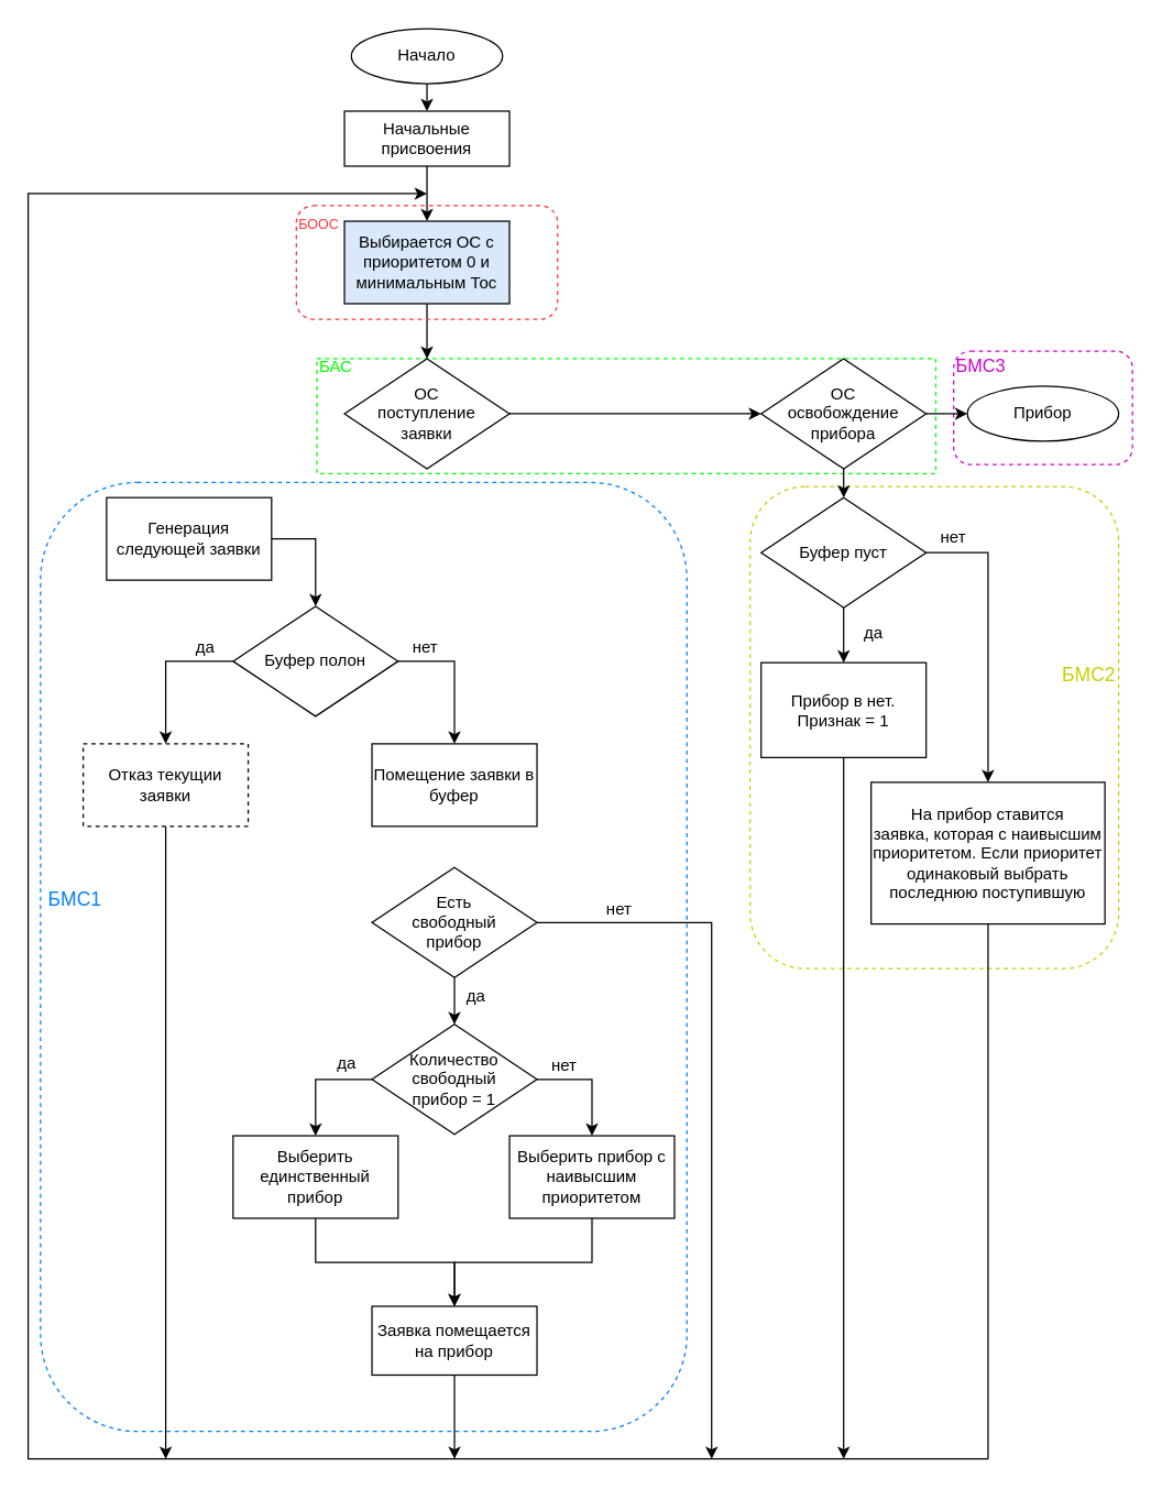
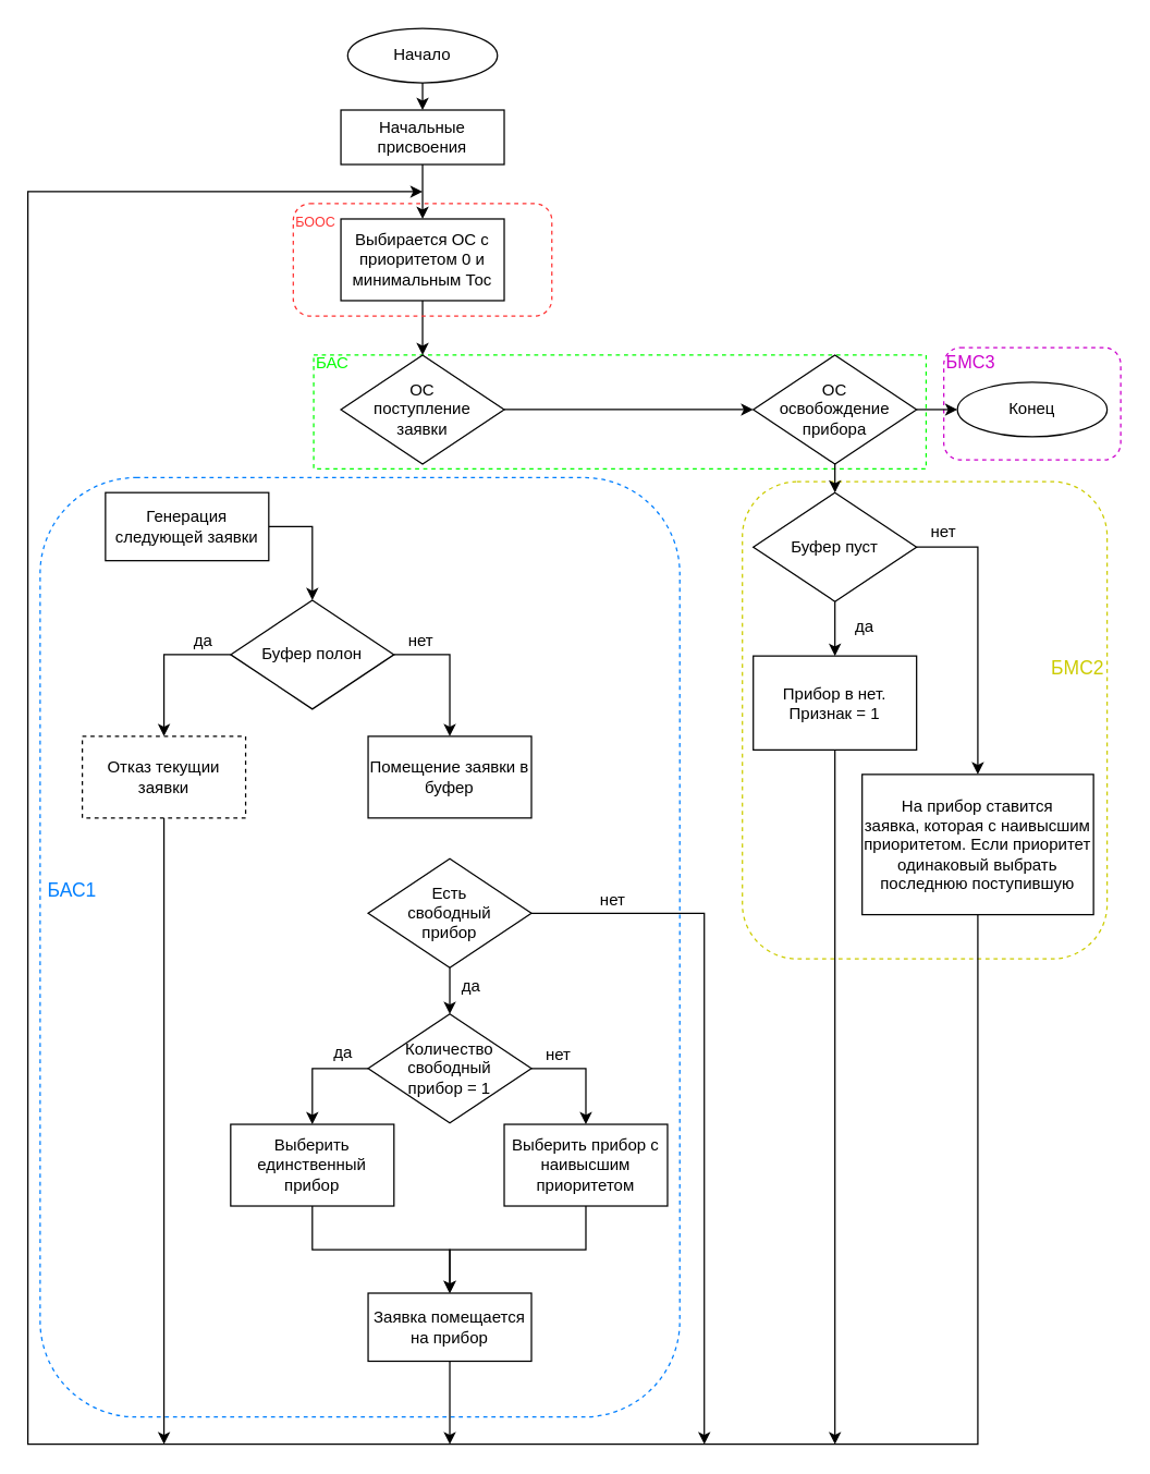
  <mxCell id="0" />
  <mxCell id="1" parent="0" />
- <mxCell id="2" value="&lt;font style=&quot;font-size: 14px&quot;&gt;&lt;font color=&quot;#007fff&quot; style=&quot;font-size: 14px&quot;&gt;&amp;nbsp;БМС1&lt;br&gt;&lt;br&gt;&lt;br&gt;&lt;br&gt;&lt;br&gt;&lt;/font&gt;&lt;br&gt;&lt;/font&gt;" style="rounded=1;whiteSpace=wrap;html=1;fillColor=none;dashed=1;align=left;shadow=0;strokeColor=#007FFF;" vertex="1" parent="1"><mxGeometry x="29" y="350" width="470" height="690" as="geometry" /></mxCell>
+ <mxCell id="2" value="&lt;font style=&quot;font-size: 14px&quot;&gt;&lt;font color=&quot;#007fff&quot; style=&quot;font-size: 14px&quot;&gt;&amp;nbsp;БАС1&lt;br&gt;&lt;br&gt;&lt;br&gt;&lt;br&gt;&lt;br&gt;&lt;/font&gt;&lt;br&gt;&lt;/font&gt;" style="rounded=1;whiteSpace=wrap;html=1;fillColor=none;dashed=1;align=left;shadow=0;strokeColor=#007FFF;" vertex="1" parent="1"><mxGeometry x="29" y="350" width="470" height="690" as="geometry" /></mxCell>
  <mxCell id="3" value="&lt;font style=&quot;font-size: 12px&quot;&gt;&lt;font color=&quot;#00ff00&quot; style=&quot;font-size: 12px&quot;&gt;БАС&lt;br&gt;&lt;br&gt;&lt;br&gt;&lt;br&gt;&lt;br&gt;&lt;/font&gt;&lt;br&gt;&lt;/font&gt;" style="rounded=0;whiteSpace=wrap;html=1;fillColor=none;dashed=1;align=left;strokeColor=#00FF00;" vertex="1" parent="1"><mxGeometry x="230" y="260" width="450" height="83.5" as="geometry" /></mxCell>
  <mxCell id="4" style="edgeStyle=orthogonalEdgeStyle;rounded=0;orthogonalLoop=1;jettySize=auto;html=1;exitX=0.5;exitY=1;exitDx=0;exitDy=0;entryX=0.5;entryY=0;entryDx=0;entryDy=0;" edge="1" parent="1" source="5" target="7"><mxGeometry relative="1" as="geometry" /></mxCell>
  <mxCell id="5" value="Начало" style="ellipse;whiteSpace=wrap;html=1;" vertex="1" parent="1"><mxGeometry x="255" y="20" width="110" height="40" as="geometry" /></mxCell>
  <mxCell id="6" style="edgeStyle=orthogonalEdgeStyle;rounded=0;orthogonalLoop=1;jettySize=auto;html=1;exitX=0.5;exitY=1;exitDx=0;exitDy=0;entryX=0.5;entryY=0;entryDx=0;entryDy=0;" edge="1" parent="1" source="7" target="11"><mxGeometry relative="1" as="geometry" /></mxCell>
  <mxCell id="7" value="Начальные присвоения" style="rounded=0;whiteSpace=wrap;html=1;" vertex="1" parent="1"><mxGeometry x="250" y="80" width="120" height="40" as="geometry" /></mxCell>
  <mxCell id="8" style="edgeStyle=orthogonalEdgeStyle;rounded=0;orthogonalLoop=1;jettySize=auto;html=1;exitX=1;exitY=0.5;exitDx=0;exitDy=0;" edge="1" parent="1" source="9" target="41"><mxGeometry relative="1" as="geometry" /></mxCell>
  <mxCell id="9" value="ОС&lt;br&gt;поступление&lt;br&gt;заявки" style="rhombus;whiteSpace=wrap;html=1;" vertex="1" parent="1"><mxGeometry x="250" y="260" width="120" height="80" as="geometry" /></mxCell>
  <mxCell id="10" style="edgeStyle=orthogonalEdgeStyle;rounded=0;orthogonalLoop=1;jettySize=auto;html=1;exitX=0.5;exitY=1;exitDx=0;exitDy=0;entryX=0.5;entryY=0;entryDx=0;entryDy=0;" edge="1" parent="1" source="11" target="9"><mxGeometry relative="1" as="geometry" /></mxCell>
- <mxCell id="11" value="Выбирается ОС с приоритетом 0 и минимальным Тос" style="rounded=0;whiteSpace=wrap;html=1;fillColor=#dae8fc;" vertex="1" parent="1"><mxGeometry x="250" y="160" width="120" height="60" as="geometry" /></mxCell>
+ <mxCell id="11" value="Выбирается ОС с приоритетом 0 и минимальным Тос" style="rounded=0;whiteSpace=wrap;html=1;" vertex="1" parent="1"><mxGeometry x="250" y="160" width="120" height="60" as="geometry" /></mxCell>
  <mxCell id="12" value="&lt;font style=&quot;font-size: 10px&quot;&gt;&lt;font color=&quot;#ff3333&quot;&gt;БООС&lt;/font&gt;&lt;br&gt;&lt;br&gt;&lt;br&gt;&lt;br&gt;&lt;br&gt;&lt;/font&gt;" style="rounded=1;whiteSpace=wrap;html=1;fillColor=none;strokeColor=#FF3333;dashed=1;align=left;" vertex="1" parent="1"><mxGeometry x="215" y="148.75" width="190" height="82.5" as="geometry" /></mxCell>
  <mxCell id="13" style="edgeStyle=orthogonalEdgeStyle;rounded=0;orthogonalLoop=1;jettySize=auto;html=1;exitX=0.5;exitY=1;exitDx=0;exitDy=0;" edge="1" parent="1" source="14"><mxGeometry relative="1" as="geometry"><mxPoint x="120" y="1060" as="targetPoint" /></mxGeometry></mxCell>
  <mxCell id="14" value="Отказ&amp;nbsp;текущии заявки" style="rounded=0;whiteSpace=wrap;html=1;dashed=1;" vertex="1" parent="1"><mxGeometry x="60" y="540" width="120" height="60" as="geometry" /></mxCell>
  <mxCell id="15" style="edgeStyle=orthogonalEdgeStyle;rounded=0;orthogonalLoop=1;jettySize=auto;html=1;exitX=1;exitY=0.5;exitDx=0;exitDy=0;" edge="1" parent="1" source="17" target="18"><mxGeometry relative="1" as="geometry" /></mxCell>
  <mxCell id="16" style="edgeStyle=orthogonalEdgeStyle;rounded=0;orthogonalLoop=1;jettySize=auto;html=1;exitX=0;exitY=0.5;exitDx=0;exitDy=0;entryX=0.5;entryY=0;entryDx=0;entryDy=0;" edge="1" parent="1" source="17" target="14"><mxGeometry relative="1" as="geometry" /></mxCell>
  <mxCell id="17" value="Буфер полон" style="rhombus;whiteSpace=wrap;html=1;" vertex="1" parent="1"><mxGeometry x="169" y="440" width="120" height="80" as="geometry" /></mxCell>
  <mxCell id="18" value="Помещение заявки в буфер" style="rounded=0;whiteSpace=wrap;html=1;" vertex="1" parent="1"><mxGeometry x="270" y="540" width="120" height="60" as="geometry" /></mxCell>
  <mxCell id="19" value="да" style="text;html=1;strokeColor=none;fillColor=none;align=center;verticalAlign=middle;whiteSpace=wrap;rounded=0;" vertex="1" parent="1"><mxGeometry x="129" y="460" width="40" height="20" as="geometry" /></mxCell>
  <mxCell id="20" value="нет" style="text;html=1;strokeColor=none;fillColor=none;align=center;verticalAlign=middle;whiteSpace=wrap;rounded=0;" vertex="1" parent="1"><mxGeometry x="289" y="460" width="40" height="20" as="geometry" /></mxCell>
  <mxCell id="21" style="edgeStyle=orthogonalEdgeStyle;rounded=0;orthogonalLoop=1;jettySize=auto;html=1;exitX=1;exitY=0.5;exitDx=0;exitDy=0;" edge="1" parent="1" source="22" target="17"><mxGeometry relative="1" as="geometry" /></mxCell>
- <mxCell id="22" value="Генерация следующей заявки" style="rounded=0;whiteSpace=wrap;html=1;" vertex="1" parent="1"><mxGeometry x="77" y="361" width="120" height="60" as="geometry" /></mxCell>
+ <mxCell id="22" value="Генерация следующей заявки" style="rounded=0;whiteSpace=wrap;html=1;" vertex="1" parent="1"><mxGeometry x="77" y="361" width="120" height="50" as="geometry" /></mxCell>
  <mxCell id="23" style="edgeStyle=orthogonalEdgeStyle;rounded=0;orthogonalLoop=1;jettySize=auto;html=1;exitX=0.5;exitY=1;exitDx=0;exitDy=0;entryX=0.5;entryY=0;entryDx=0;entryDy=0;" edge="1" parent="1" source="25" target="28"><mxGeometry relative="1" as="geometry" /></mxCell>
  <mxCell id="24" style="edgeStyle=orthogonalEdgeStyle;rounded=0;orthogonalLoop=1;jettySize=auto;html=1;exitX=1;exitY=0.5;exitDx=0;exitDy=0;" edge="1" parent="1" source="25"><mxGeometry relative="1" as="geometry"><mxPoint x="517" y="1060" as="targetPoint" /><Array as="points"><mxPoint x="517" y="670" /><mxPoint x="517" y="1060" /></Array></mxGeometry></mxCell>
  <mxCell id="25" value="Есть&lt;br&gt;свободный&lt;br&gt;прибор" style="rhombus;whiteSpace=wrap;html=1;" vertex="1" parent="1"><mxGeometry x="270" y="630" width="120" height="80" as="geometry" /></mxCell>
  <mxCell id="26" style="edgeStyle=orthogonalEdgeStyle;rounded=0;orthogonalLoop=1;jettySize=auto;html=1;exitX=0;exitY=0.5;exitDx=0;exitDy=0;entryX=0.5;entryY=0;entryDx=0;entryDy=0;" edge="1" parent="1" source="28" target="31"><mxGeometry relative="1" as="geometry" /></mxCell>
  <mxCell id="27" style="edgeStyle=orthogonalEdgeStyle;rounded=0;orthogonalLoop=1;jettySize=auto;html=1;exitX=1;exitY=0.5;exitDx=0;exitDy=0;" edge="1" parent="1" source="28" target="33"><mxGeometry relative="1" as="geometry" /></mxCell>
  <mxCell id="28" value="Количество свободный&lt;br&gt;прибор = 1" style="rhombus;whiteSpace=wrap;html=1;" vertex="1" parent="1"><mxGeometry x="270" y="744" width="120" height="80" as="geometry" /></mxCell>
  <mxCell id="29" value="да" style="text;html=1;strokeColor=none;fillColor=none;align=center;verticalAlign=middle;whiteSpace=wrap;rounded=0;" vertex="1" parent="1"><mxGeometry x="326" y="714" width="40" height="20" as="geometry" /></mxCell>
  <mxCell id="30" style="edgeStyle=orthogonalEdgeStyle;rounded=0;orthogonalLoop=1;jettySize=auto;html=1;exitX=0.5;exitY=1;exitDx=0;exitDy=0;entryX=0.5;entryY=0;entryDx=0;entryDy=0;" edge="1" parent="1" source="31" target="35"><mxGeometry relative="1" as="geometry" /></mxCell>
  <mxCell id="31" value="Выберить&lt;br&gt;единственный прибор" style="rounded=0;whiteSpace=wrap;html=1;" vertex="1" parent="1"><mxGeometry x="169" y="825" width="120" height="60" as="geometry" /></mxCell>
  <mxCell id="32" style="edgeStyle=orthogonalEdgeStyle;rounded=0;orthogonalLoop=1;jettySize=auto;html=1;exitX=0.5;exitY=1;exitDx=0;exitDy=0;entryX=0.5;entryY=0;entryDx=0;entryDy=0;" edge="1" parent="1" source="33" target="35"><mxGeometry relative="1" as="geometry" /></mxCell>
  <mxCell id="33" value="Выберить прибор с наивысшим приоритетом" style="rounded=0;whiteSpace=wrap;html=1;" vertex="1" parent="1"><mxGeometry x="370" y="825" width="120" height="60" as="geometry" /></mxCell>
  <mxCell id="34" style="edgeStyle=orthogonalEdgeStyle;rounded=0;orthogonalLoop=1;jettySize=auto;html=1;exitX=0.5;exitY=1;exitDx=0;exitDy=0;" edge="1" parent="1" source="35"><mxGeometry relative="1" as="geometry"><mxPoint x="330" y="1060" as="targetPoint" /></mxGeometry></mxCell>
  <mxCell id="35" value="Заявка помещается на прибор" style="rounded=0;whiteSpace=wrap;html=1;" vertex="1" parent="1"><mxGeometry x="270" y="949" width="120" height="50" as="geometry" /></mxCell>
  <mxCell id="36" value="&lt;font style=&quot;font-size: 13px&quot;&gt;&lt;font color=&quot;#cc00cc&quot;&gt;БМС3&lt;br&gt;&lt;br&gt;&lt;br&gt;&lt;br&gt;&lt;/font&gt;&lt;br&gt;&lt;/font&gt;" style="rounded=1;whiteSpace=wrap;html=1;fillColor=none;dashed=1;align=left;strokeColor=#CC00CC;" vertex="1" parent="1"><mxGeometry x="693" y="254.5" width="130" height="82.5" as="geometry" /></mxCell>
  <mxCell id="37" value="&lt;div&gt;&lt;span style=&quot;font-size: 14px&quot;&gt;&lt;font color=&quot;#cccc00&quot;&gt;&amp;nbsp;БМС2&lt;/font&gt;&lt;/span&gt;&lt;/div&gt;&lt;font&gt;&lt;div&gt;&lt;span style=&quot;font-size: 14px&quot;&gt;&lt;font color=&quot;#cccc00&quot;&gt;&lt;br&gt;&lt;/font&gt;&lt;/span&gt;&lt;/div&gt;&lt;div&gt;&lt;span style=&quot;font-size: 14px&quot;&gt;&lt;font color=&quot;#cccc00&quot;&gt;&lt;br&gt;&lt;/font&gt;&lt;/span&gt;&lt;/div&gt;&lt;div&gt;&lt;font color=&quot;#cccc00&quot;&gt;&lt;br&gt;&lt;/font&gt;&lt;/div&gt;&lt;div&gt;&lt;font color=&quot;#cccc00&quot;&gt;&lt;br&gt;&lt;/font&gt;&lt;/div&gt;&lt;div&gt;&lt;br&gt;&lt;/div&gt;&lt;/font&gt;" style="rounded=1;whiteSpace=wrap;html=1;fillColor=none;dashed=1;align=right;shadow=0;strokeColor=#CCCC00;" vertex="1" parent="1"><mxGeometry x="545" y="353" width="268" height="350.5" as="geometry" /></mxCell>
- <mxCell id="38" value="Прибор" style="ellipse;whiteSpace=wrap;html=1;" vertex="1" parent="1"><mxGeometry x="703" y="280" width="110" height="40" as="geometry" /></mxCell>
+ <mxCell id="38" value="Конец" style="ellipse;whiteSpace=wrap;html=1;" vertex="1" parent="1"><mxGeometry x="703" y="280" width="110" height="40" as="geometry" /></mxCell>
  <mxCell id="39" style="edgeStyle=orthogonalEdgeStyle;rounded=0;orthogonalLoop=1;jettySize=auto;html=1;entryX=0.5;entryY=0;entryDx=0;entryDy=0;" edge="1" parent="1" source="41" target="44"><mxGeometry relative="1" as="geometry" /></mxCell>
  <mxCell id="40" style="edgeStyle=orthogonalEdgeStyle;rounded=0;orthogonalLoop=1;jettySize=auto;html=1;exitX=1;exitY=0.5;exitDx=0;exitDy=0;entryX=0;entryY=0.5;entryDx=0;entryDy=0;" edge="1" parent="1" source="41" target="38"><mxGeometry relative="1" as="geometry" /></mxCell>
  <mxCell id="41" value="ОС&lt;br&gt;освобождение&lt;br&gt;прибора" style="rhombus;whiteSpace=wrap;html=1;" vertex="1" parent="1"><mxGeometry x="553" y="260" width="120" height="80" as="geometry" /></mxCell>
  <mxCell id="42" style="edgeStyle=orthogonalEdgeStyle;rounded=0;orthogonalLoop=1;jettySize=auto;html=1;exitX=0.5;exitY=1;exitDx=0;exitDy=0;" edge="1" parent="1" source="44" target="46"><mxGeometry relative="1" as="geometry" /></mxCell>
  <mxCell id="43" style="edgeStyle=orthogonalEdgeStyle;rounded=0;orthogonalLoop=1;jettySize=auto;html=1;entryX=0.5;entryY=0;entryDx=0;entryDy=0;" edge="1" parent="1" source="44" target="48"><mxGeometry relative="1" as="geometry"><Array as="points"><mxPoint x="718" y="401" /></Array></mxGeometry></mxCell>
  <mxCell id="44" value="Буфер пуст" style="rhombus;whiteSpace=wrap;html=1;" vertex="1" parent="1"><mxGeometry x="553" y="361" width="120" height="80" as="geometry" /></mxCell>
  <mxCell id="45" style="edgeStyle=orthogonalEdgeStyle;rounded=0;orthogonalLoop=1;jettySize=auto;html=1;exitX=0.5;exitY=1;exitDx=0;exitDy=0;" edge="1" parent="1" source="46"><mxGeometry relative="1" as="geometry"><mxPoint x="613" y="1060" as="targetPoint" /></mxGeometry></mxCell>
  <mxCell id="46" value="Прибор в нет.&lt;br&gt;Признак = 1" style="rounded=0;whiteSpace=wrap;html=1;glass=0;" vertex="1" parent="1"><mxGeometry x="553" y="481" width="120" height="69" as="geometry" /></mxCell>
  <mxCell id="47" style="edgeStyle=orthogonalEdgeStyle;rounded=0;orthogonalLoop=1;jettySize=auto;html=1;exitX=0.5;exitY=1;exitDx=0;exitDy=0;" edge="1" parent="1" source="48"><mxGeometry relative="1" as="geometry"><mxPoint x="310" y="140" as="targetPoint" /><Array as="points"><mxPoint x="718" y="1060" /><mxPoint x="20" y="1060" /><mxPoint x="20" y="140" /></Array></mxGeometry></mxCell>
  <mxCell id="48" value="&lt;font style=&quot;font-size: 12px&quot;&gt;На прибор ставится&lt;br&gt;заявка, которая с наивысшим приоритетом. Если приоритет одинаковый&amp;nbsp;выбрать последнюю поступившую&lt;/font&gt;" style="rounded=0;whiteSpace=wrap;html=1;" vertex="1" parent="1"><mxGeometry x="633" y="568" width="170" height="103" as="geometry" /></mxCell>
  <mxCell id="49" value="да" style="text;html=1;strokeColor=none;fillColor=none;align=center;verticalAlign=middle;whiteSpace=wrap;rounded=0;" vertex="1" parent="1"><mxGeometry x="615" y="450" width="40" height="20" as="geometry" /></mxCell>
  <mxCell id="50" value="нет" style="text;html=1;strokeColor=none;fillColor=none;align=center;verticalAlign=middle;whiteSpace=wrap;rounded=0;" vertex="1" parent="1"><mxGeometry x="673" y="380" width="40" height="20" as="geometry" /></mxCell>
  <mxCell id="51" value="нет" style="text;html=1;strokeColor=none;fillColor=none;align=center;verticalAlign=middle;whiteSpace=wrap;rounded=0;" vertex="1" parent="1"><mxGeometry x="430" y="651" width="40" height="20" as="geometry" /></mxCell>
  <mxCell id="52" value="да" style="text;html=1;strokeColor=none;fillColor=none;align=center;verticalAlign=middle;whiteSpace=wrap;rounded=0;" vertex="1" parent="1"><mxGeometry x="232" y="763" width="40" height="20" as="geometry" /></mxCell>
  <mxCell id="53" value="нет" style="text;html=1;strokeColor=none;fillColor=none;align=center;verticalAlign=middle;whiteSpace=wrap;rounded=0;" vertex="1" parent="1"><mxGeometry x="390" y="764" width="40" height="20" as="geometry" /></mxCell>
